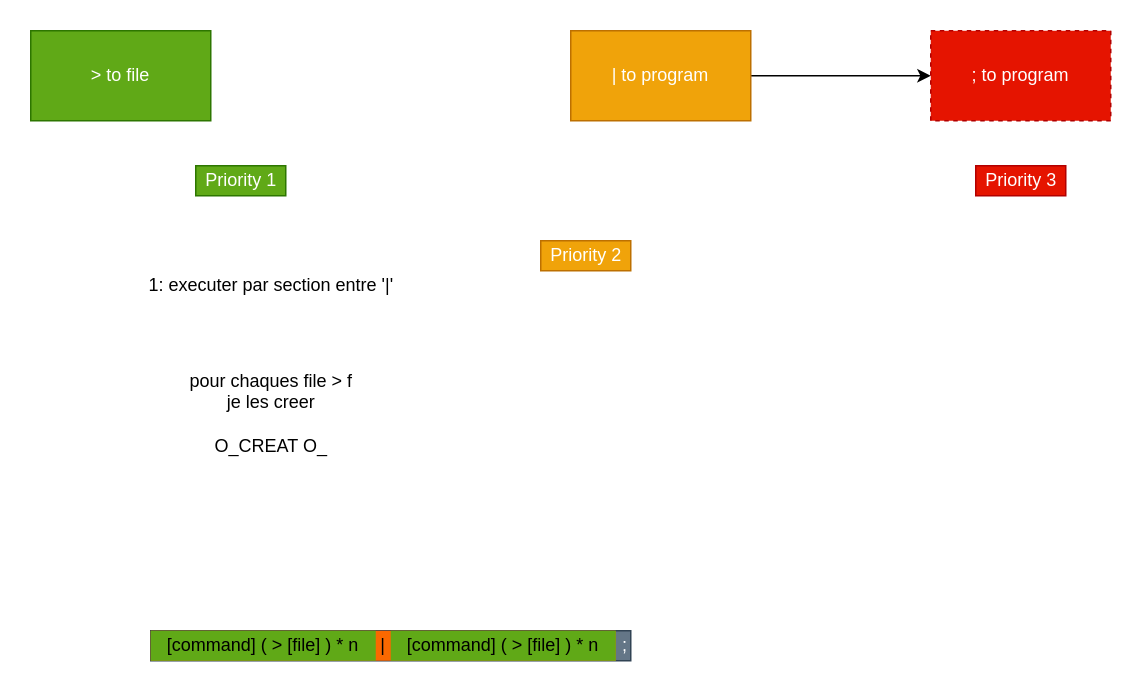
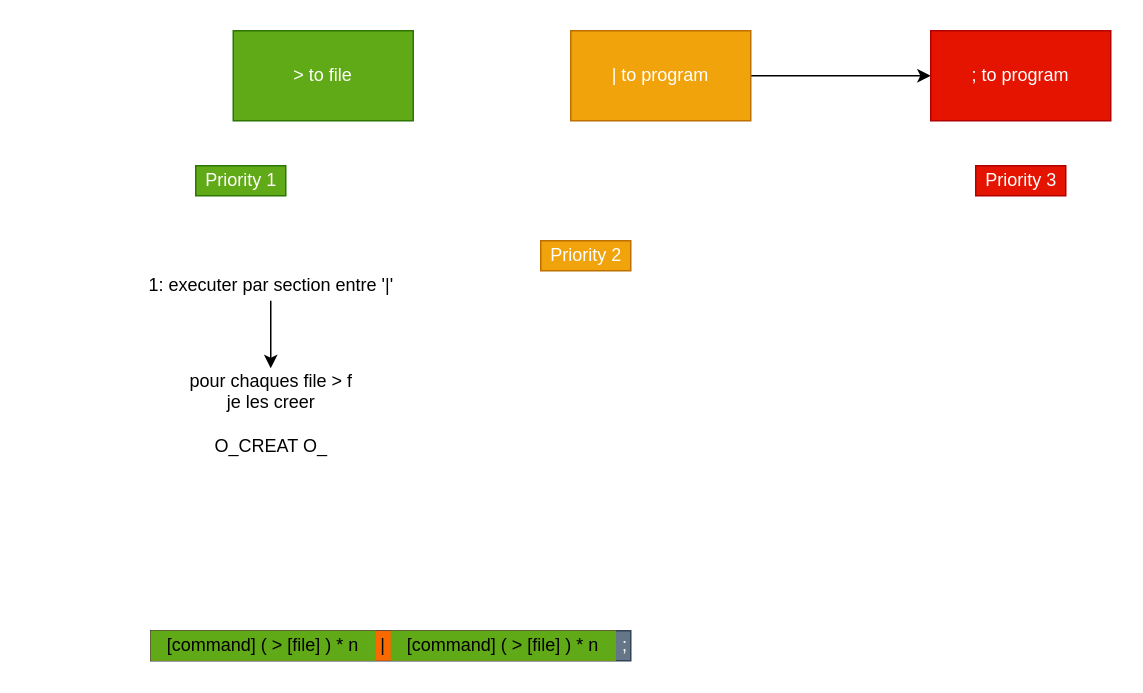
  <mxCell id="0" />
  <mxCell id="1" parent="0" />
  <mxCell id="2" value=";" style="rounded=0;whiteSpace=wrap;html=1;fillColor=#647687;strokeColor=#314354;fontColor=#ffffff;align=right;" vertex="1" parent="1"><mxGeometry x="100" y="420" width="320" height="20" as="geometry" /></mxCell>
  <mxCell id="3" value="|" style="rounded=0;whiteSpace=wrap;html=1;fillColor=#fa6800;strokeColor=none;fontColor=#000000;" vertex="1" parent="1"><mxGeometry x="100" y="420" width="310" height="20" as="geometry" /></mxCell>
- <mxCell id="4" value="&amp;gt; to file&lt;br&gt;" style="rounded=0;whiteSpace=wrap;html=1;fillColor=#60a917;strokeColor=#2D7600;fontColor=#ffffff;" parent="1" vertex="1"><mxGeometry x="20" y="20" width="120" height="60" as="geometry" /></mxCell>
+ <mxCell id="4" value="&amp;gt; to file&lt;br&gt;" style="rounded=0;whiteSpace=wrap;html=1;fillColor=#60a917;strokeColor=#2D7600;fontColor=#ffffff;" parent="1" vertex="1"><mxGeometry x="155" y="20" width="120" height="60" as="geometry" /></mxCell>
  <mxCell id="5" style="edgeStyle=orthogonalEdgeStyle;rounded=0;orthogonalLoop=1;jettySize=auto;html=1;exitX=1;exitY=0.5;exitDx=0;exitDy=0;entryX=0;entryY=0.5;entryDx=0;entryDy=0;" parent="1" source="6" target="10" edge="1"><mxGeometry relative="1" as="geometry" /></mxCell>
  <mxCell id="6" value="| to program" style="rounded=0;whiteSpace=wrap;html=1;fillColor=#f0a30a;strokeColor=#BD7000;fontColor=#ffffff;" parent="1" vertex="1"><mxGeometry x="380" y="20" width="120" height="60" as="geometry" /></mxCell>
  <mxCell id="7" value="" style="edgeStyle=orthogonalEdgeStyle;rounded=0;orthogonalLoop=1;jettySize=auto;html=1;" parent="1" edge="1"><mxGeometry relative="1" as="geometry"><mxPoint x="203" y="390" as="sourcePoint" /></mxGeometry></mxCell>
  <mxCell id="8" value="Priority 1" style="text;html=1;align=center;verticalAlign=middle;resizable=0;points=[];autosize=1;fillColor=#60a917;strokeColor=#2D7600;fontColor=#ffffff;" parent="1" vertex="1"><mxGeometry x="130" y="110" width="60" height="20" as="geometry" /></mxCell>
  <mxCell id="9" value="Priority 2" style="text;html=1;align=center;verticalAlign=middle;resizable=0;points=[];autosize=1;fillColor=#f0a30a;strokeColor=#BD7000;fontColor=#ffffff;" parent="1" vertex="1"><mxGeometry x="360" y="160" width="60" height="20" as="geometry" /></mxCell>
- <mxCell id="10" value="; to program" style="rounded=0;whiteSpace=wrap;html=1;fillColor=#e51400;strokeColor=#B20000;fontColor=#ffffff;dashed=1;" parent="1" vertex="1"><mxGeometry x="620" y="20" width="120" height="60" as="geometry" /></mxCell>
+ <mxCell id="10" value="; to program" style="rounded=0;whiteSpace=wrap;html=1;fillColor=#e51400;strokeColor=#B20000;fontColor=#ffffff;" parent="1" vertex="1"><mxGeometry x="620" y="20" width="120" height="60" as="geometry" /></mxCell>
  <mxCell id="11" value="Priority 3" style="text;html=1;align=center;verticalAlign=middle;resizable=0;points=[];autosize=1;fillColor=#e51400;strokeColor=#B20000;fontColor=#ffffff;" parent="1" vertex="1"><mxGeometry x="650" y="110" width="60" height="20" as="geometry" /></mxCell>
+ <mxCell id="12" style="edgeStyle=orthogonalEdgeStyle;rounded=0;orthogonalLoop=1;jettySize=auto;html=1;" parent="1" source="13" target="14" edge="1"><mxGeometry relative="1" as="geometry"><mxPoint x="180" y="270" as="targetPoint" /></mxGeometry></mxCell>
  <mxCell id="13" value="1: executer par section entre '|'" style="text;html=1;align=center;verticalAlign=middle;resizable=0;points=[];autosize=1;" parent="1" vertex="1"><mxGeometry x="90" y="180" width="180" height="20" as="geometry" /></mxCell>
  <mxCell id="14" value="pour chaques file &amp;gt; f&lt;br&gt;je les creer&lt;br&gt;&lt;br&gt;O_CREAT O_" style="text;html=1;align=center;verticalAlign=middle;resizable=0;points=[];autosize=1;" parent="1" vertex="1"><mxGeometry x="120" y="245" width="120" height="60" as="geometry" /></mxCell>
  <mxCell id="15" value="[command] ( &amp;gt; [file] ) * n" style="rounded=0;whiteSpace=wrap;html=1;fillColor=#60a917;strokeColor=none;fontColor=#000000;" vertex="1" parent="1"><mxGeometry x="100" y="420" width="150" height="20" as="geometry" /></mxCell>
  <mxCell id="16" value="[command] ( &amp;gt; [file] ) * n" style="rounded=0;whiteSpace=wrap;html=1;fillColor=#60a917;strokeColor=none;fontColor=#000000;" vertex="1" parent="1"><mxGeometry x="260" y="420" width="150" height="20" as="geometry" /></mxCell>
